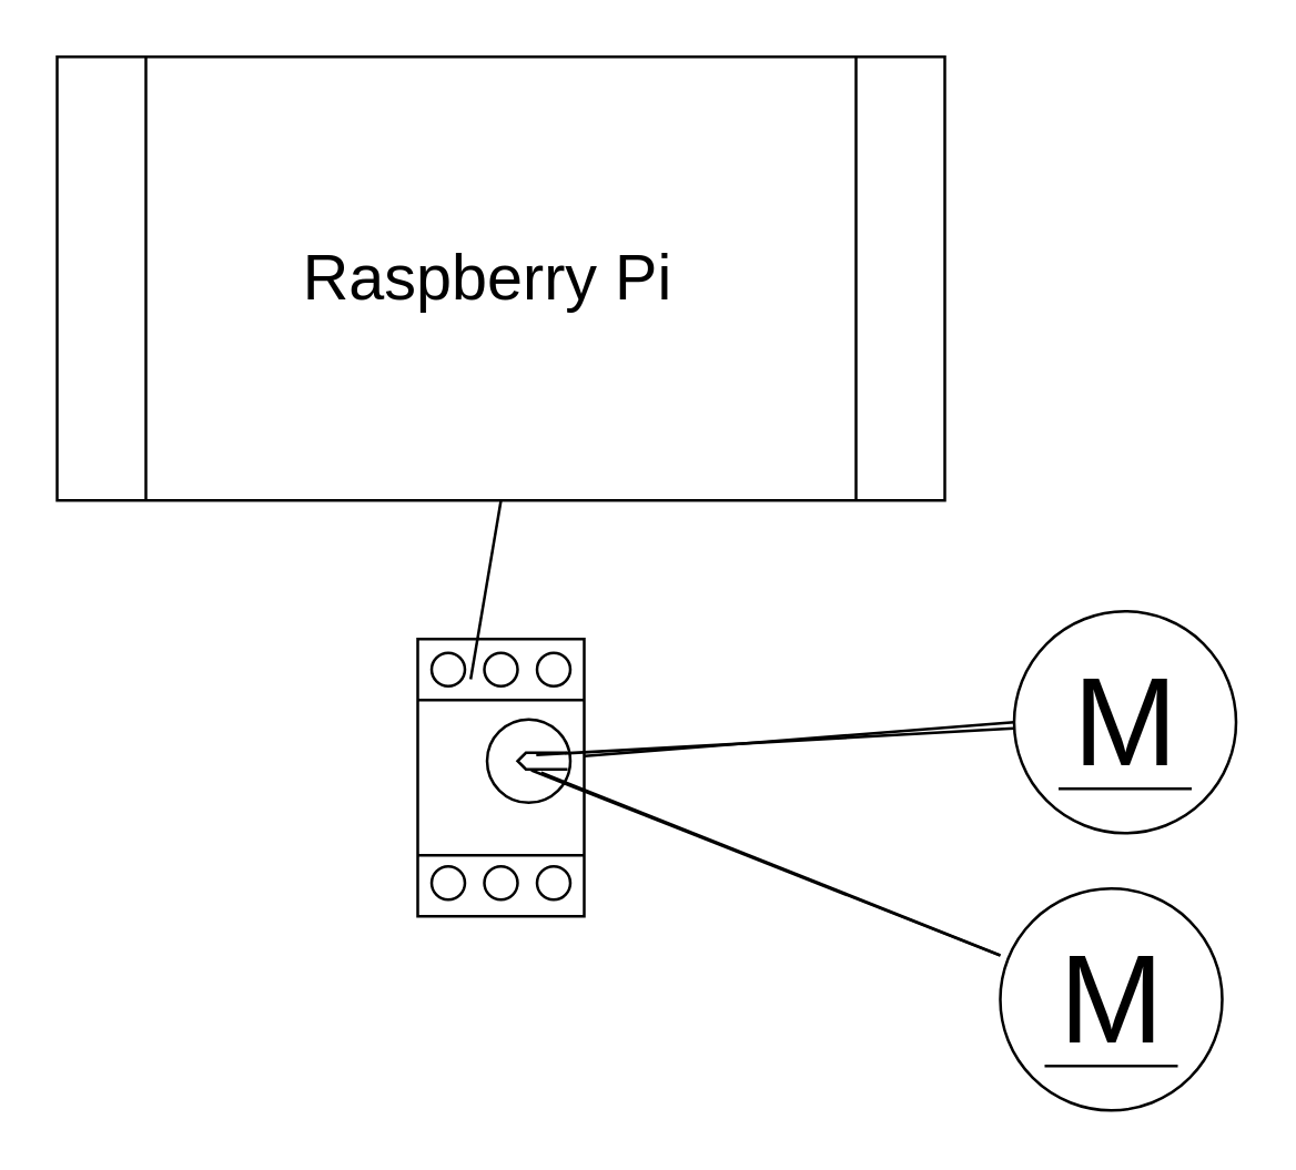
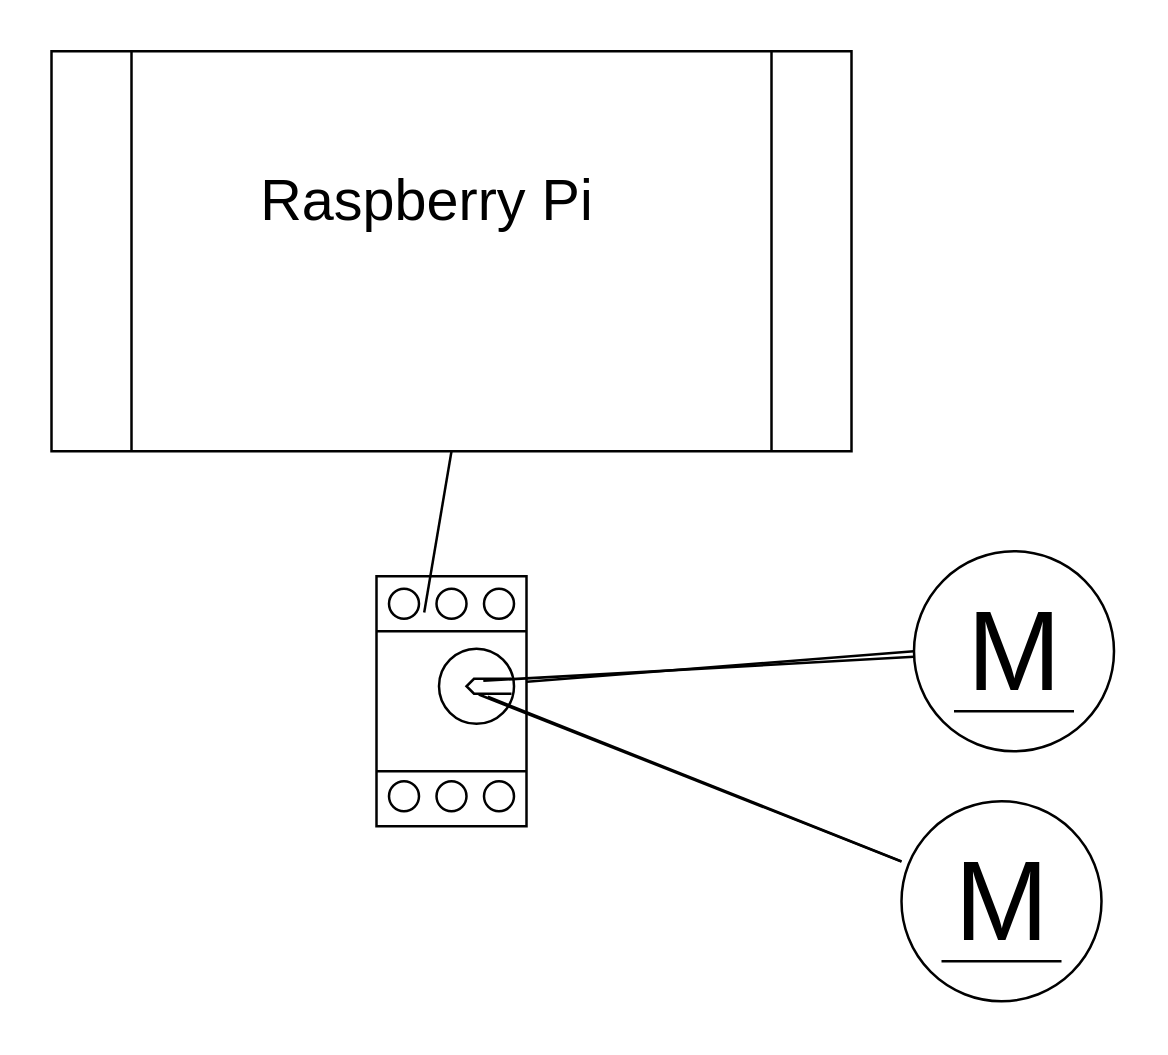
  <mxCell id="0" />
  <mxCell id="1" parent="0" />
  <mxCell id="2" value="M" style="dashed=0;outlineConnect=0;align=center;html=1;shape=mxgraph.pid.engines.electric_motor_(dc);fontSize=45;" vertex="1" parent="1"><mxGeometry x="365" y="220" width="80" height="80" as="geometry" /></mxCell>
  <mxCell id="3" value="" style="endArrow=none;html=1;exitX=0.712;exitY=0.436;exitDx=0;exitDy=0;exitPerimeter=0;entryX=0;entryY=0.5;entryDx=0;entryDy=0;entryPerimeter=0;" edge="1" parent="1" source="4" target="2"><mxGeometry width="50" height="50" relative="1" as="geometry"><mxPoint x="430" y="280" as="sourcePoint" /><mxPoint x="310" y="270" as="targetPoint" /></mxGeometry></mxCell>
  <mxCell id="4" value="" style="verticalLabelPosition=bottom;dashed=0;shadow=0;html=1;align=center;verticalAlign=top;shape=mxgraph.cabinets.motor_cb_32_125a;" vertex="1" parent="1"><mxGeometry x="150" y="230" width="60" height="100" as="geometry" /></mxCell>
  <mxCell id="5" value="" style="shape=process;whiteSpace=wrap;html=1;backgroundOutline=1;" vertex="1" parent="1"><mxGeometry x="20" y="20" width="320" height="160" as="geometry" /></mxCell>
  <mxCell id="6" value="" style="endArrow=none;html=1;exitX=0.5;exitY=1;exitDx=0;exitDy=0;entryX=0.318;entryY=0.145;entryDx=0;entryDy=0;entryPerimeter=0;" edge="1" parent="1" source="5" target="4"><mxGeometry width="50" height="50" relative="1" as="geometry"><mxPoint x="280" y="230" as="sourcePoint" /><mxPoint x="330" y="180" as="targetPoint" /></mxGeometry></mxCell>
  <mxCell id="7" value="" style="endArrow=none;html=1;exitX=0.742;exitY=0.482;exitDx=0;exitDy=0;exitPerimeter=0;" edge="1" parent="1" source="4" target="8"><mxGeometry width="50" height="50" relative="1" as="geometry"><mxPoint x="194.52" y="278.2" as="sourcePoint" /><mxPoint x="430" y="280" as="targetPoint" /></mxGeometry></mxCell>
  <mxCell id="8" value="M" style="dashed=0;outlineConnect=0;align=center;html=1;shape=mxgraph.pid.engines.electric_motor_(dc);fontSize=45;" vertex="1" parent="1"><mxGeometry x="360" y="320" width="80" height="80" as="geometry" /></mxCell>
  <mxCell id="9" value="" style="endArrow=none;html=1;exitX=0.712;exitY=0.418;exitDx=0;exitDy=0;exitPerimeter=0;" edge="1" parent="1" source="4" target="2"><mxGeometry width="50" height="50" relative="1" as="geometry"><mxPoint x="280" y="180" as="sourcePoint" /><mxPoint x="330" y="130" as="targetPoint" /></mxGeometry></mxCell>
  <mxCell id="10" value="" style="endArrow=none;html=1;exitX=0.682;exitY=0.473;exitDx=0;exitDy=0;exitPerimeter=0;" edge="1" parent="1" source="4" target="8"><mxGeometry width="50" height="50" relative="1" as="geometry"><mxPoint x="280" y="180" as="sourcePoint" /><mxPoint x="330" y="130" as="targetPoint" /></mxGeometry></mxCell>
- <mxCell id="11" value="Raspberry Pi" style="text;html=1;align=center;verticalAlign=middle;resizable=0;points=[];autosize=1;strokeColor=none;fillColor=none;fontSize=23;" vertex="1" parent="1"><mxGeometry x="95" y="80" width="160" height="40" as="geometry" /></mxCell>
+ <mxCell id="11" value="Raspberry Pi" style="text;html=1;align=center;verticalAlign=middle;resizable=0;points=[];autosize=1;strokeColor=none;fillColor=none;fontSize=23;" vertex="1" parent="1"><mxGeometry x="90" y="60" width="160" height="40" as="geometry" /></mxCell>
